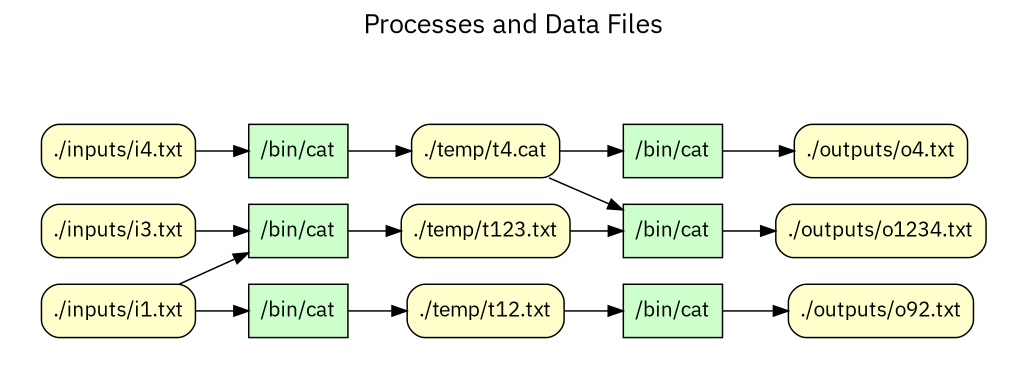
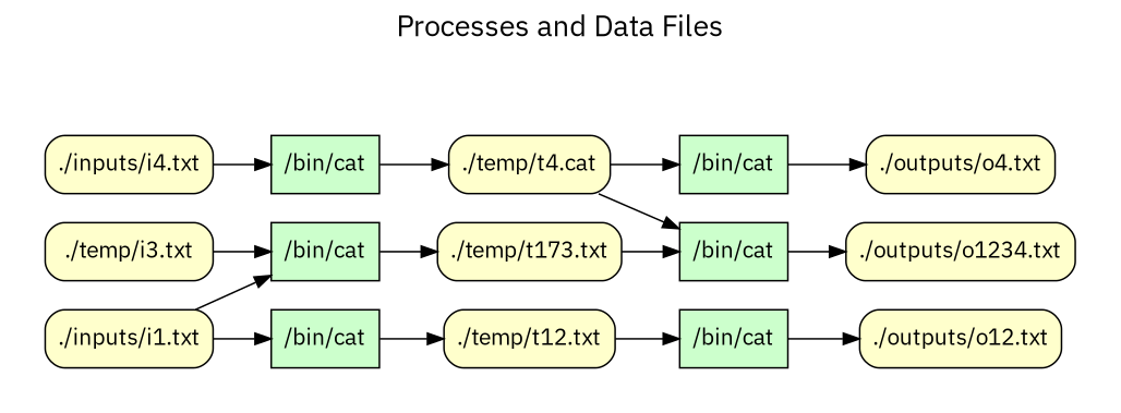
  digraph {
    fontname="IBM Plex Sans"
    fontsize=18
    label="Processes and Data Files"
    labelloc=t
    rankdir=LR
    node [fillcolor="#FFFFCC" fontname="IBM Plex Sans" peripheries=1 shape=box style="rounded,filled"]
    edge [fontname="IBM Plex Sans"]
    n1 [fillcolor="#CCFFCC" label="/bin/cat" style=filled]
    n2 [label="./outputs/o4.txt"]
    n3 [fillcolor="#CCFFCC" label="/bin/cat" style=filled]
    n4 [label="./outputs/o1234.txt"]
    n5 [fillcolor="#CCFFCC" label="/bin/cat" style=filled]
-   n6 [label="./outputs/o92.txt"]
+   n6 [label="./outputs/o12.txt"]
    n7 [fillcolor="#CCFFCC" label="/bin/cat" style=filled]
    n8 [label="./temp/t4.cat"]
    n9 [fillcolor="#CCFFCC" label="/bin/cat" style=filled]
-   n10 [label="./temp/t123.txt"]
+   n10 [label="./temp/t173.txt"]
    n11 [fillcolor="#CCFFCC" label="/bin/cat" style=filled]
    n12 [label="./temp/t12.txt"]
    n13 [label="./inputs/i4.txt"]
-   n14 [label="./inputs/i3.txt"]
+   n14 [label="./temp/i3.txt"]
    n15 [label="./inputs/i1.txt"]
    subgraph cluster_1 {
      color=white
      label=""
      penwidth=0
      subgraph cluster_2 {
        color=white
        label=""
        penwidth=0
        n1
        n2
        n3
        n4
        n5
        n6
        n7
        n8
        n9
        n10
        n11
        n12
        n13
        n14
        n15
      }
    }
    n1 -> n2
    n3 -> n4
    n5 -> n6
    n7 -> n8
    n8 -> n1
    n8 -> n3
    n9 -> n10
    n10 -> n3
    n11 -> n12
    n12 -> n5
    n13 -> n7
    n14 -> n9
    n15 -> n9
    n15 -> n11
  }
